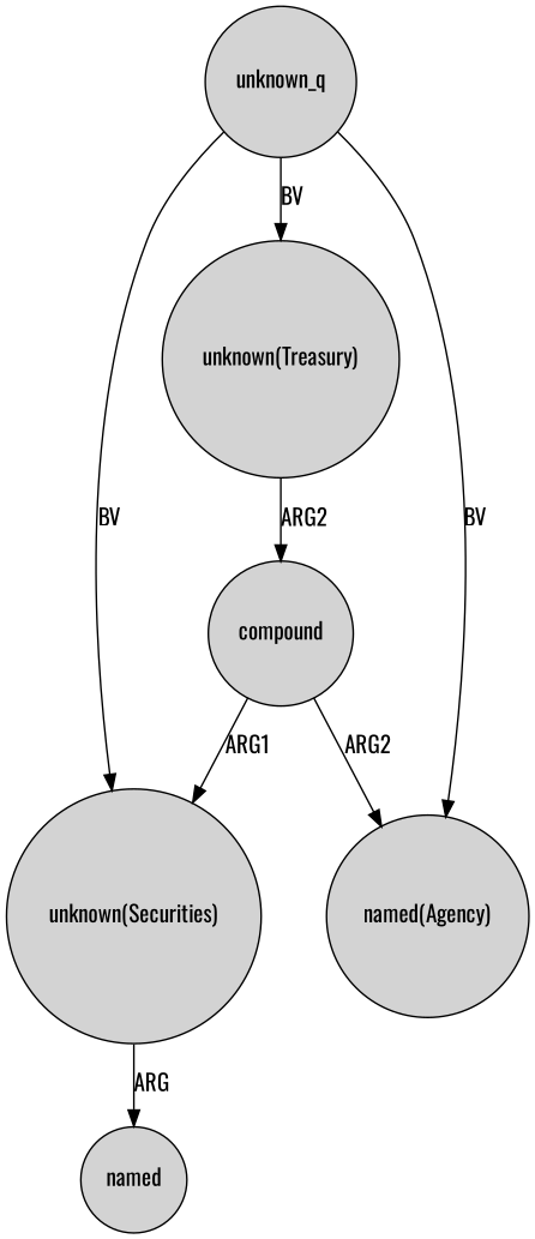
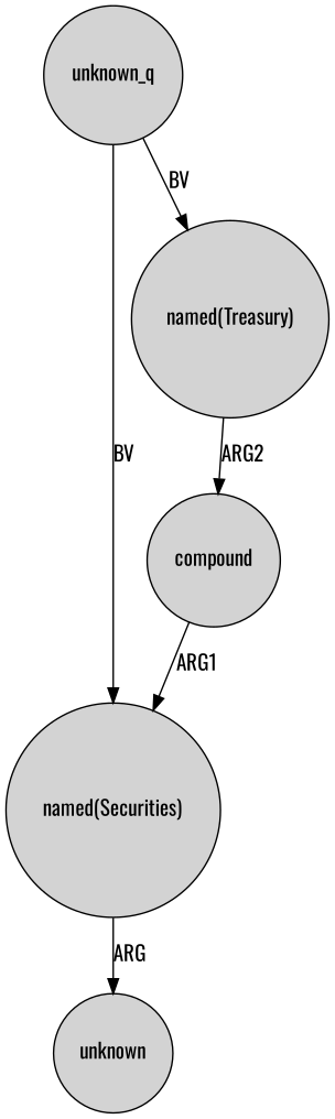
  digraph {
    fontname=Oswald
    node [fontname=Oswald shape=circle style=filled]
    edge [fontname=Oswald]
    compound
-   "named(Securities)" [label="unknown(Securities)"]
-   "named(Agency)"
-   "named(Treasury)" [label="unknown(Treasury)"]
-   unknown [label=named]
+   "named(Securities)"
+   "named(Treasury)"
+   unknown
    n6 [label=unknown_q]
    compound -> "named(Securities)" [label=ARG1]
-   compound -> "named(Agency)" [label=ARG2]
    "named(Securities)" -> unknown [label=ARG]
    "named(Treasury)" -> compound [label=ARG2]
    n6 -> "named(Securities)" [label=BV]
-   n6 -> "named(Agency)" [label=BV]
    n6 -> "named(Treasury)" [label=BV]
  }
